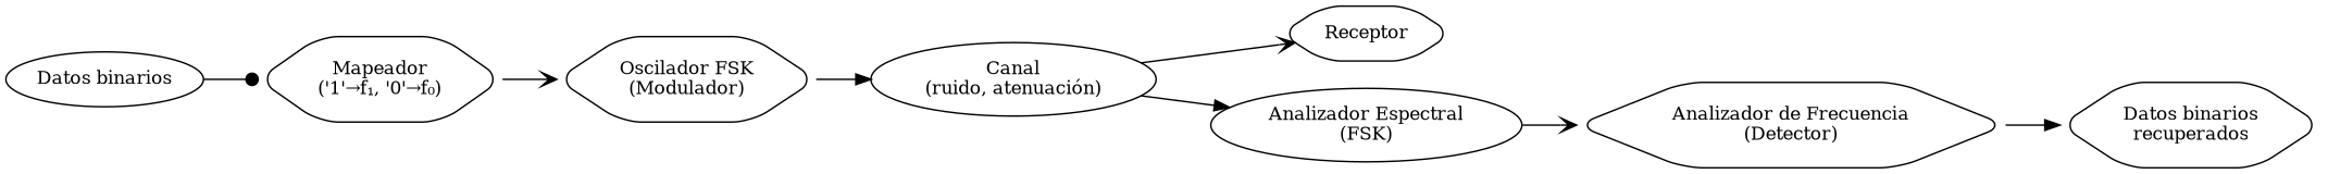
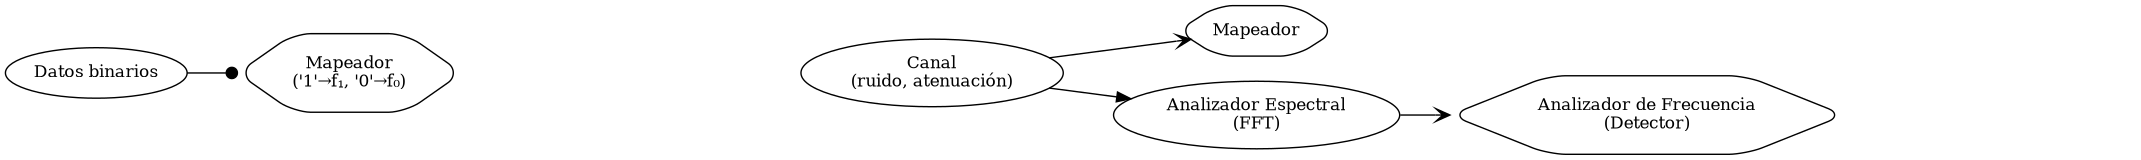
  digraph {
    rankdir=LR
    node [fontsize=12 shape=hexagon style=rounded]
    edge [arrowhead=vee]
    n1 [label="Datos binarios" shape=ellipse]
    n2 [label="Mapeador\n('1'→f₁, '0'→f₀)"]
-   n3 [label="Oscilador FSK\n(Modulador)"]
    n4 [label="Canal\n(ruido, atenuación)" shape=ellipse]
-   n5 [label=Receptor]
-   n6 [label="Analizador Espectral\n(FSK)" shape=ellipse]
+   n5 [label=Mapeador]
+   n6 [label="Analizador Espectral\n(FFT)" shape=ellipse]
    n7 [label="Analizador de Frecuencia\n(Detector)"]
-   n8 [label="Datos binarios\nrecuperados"]
    n1 -> n2 [arrowhead=dot]
-   n2 -> n3
-   n3 -> n4 [arrowhead=normal]
    n4 -> n5
    n4 -> n6 [arrowhead=normal]
    n6 -> n7
-   n7 -> n8 [arrowhead=normal]
  }
